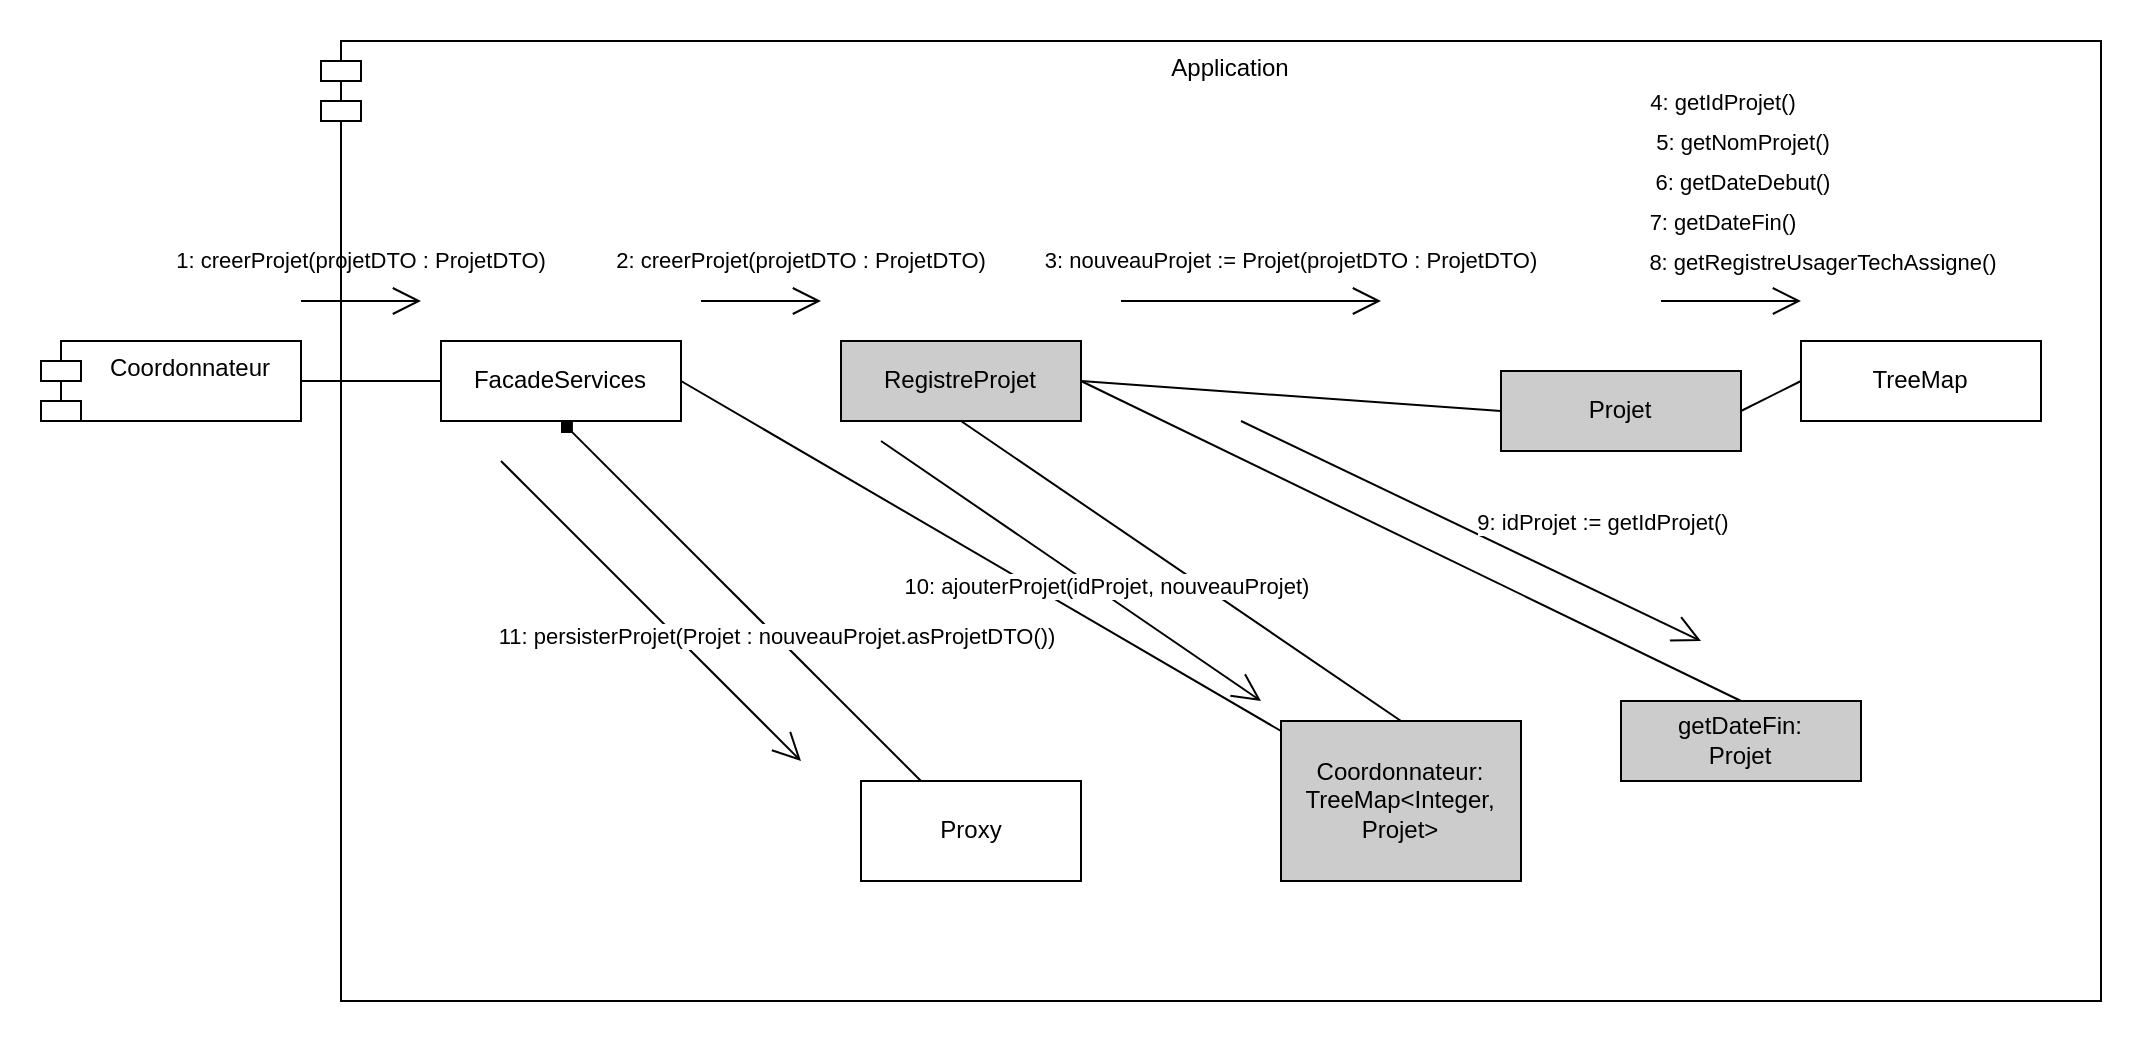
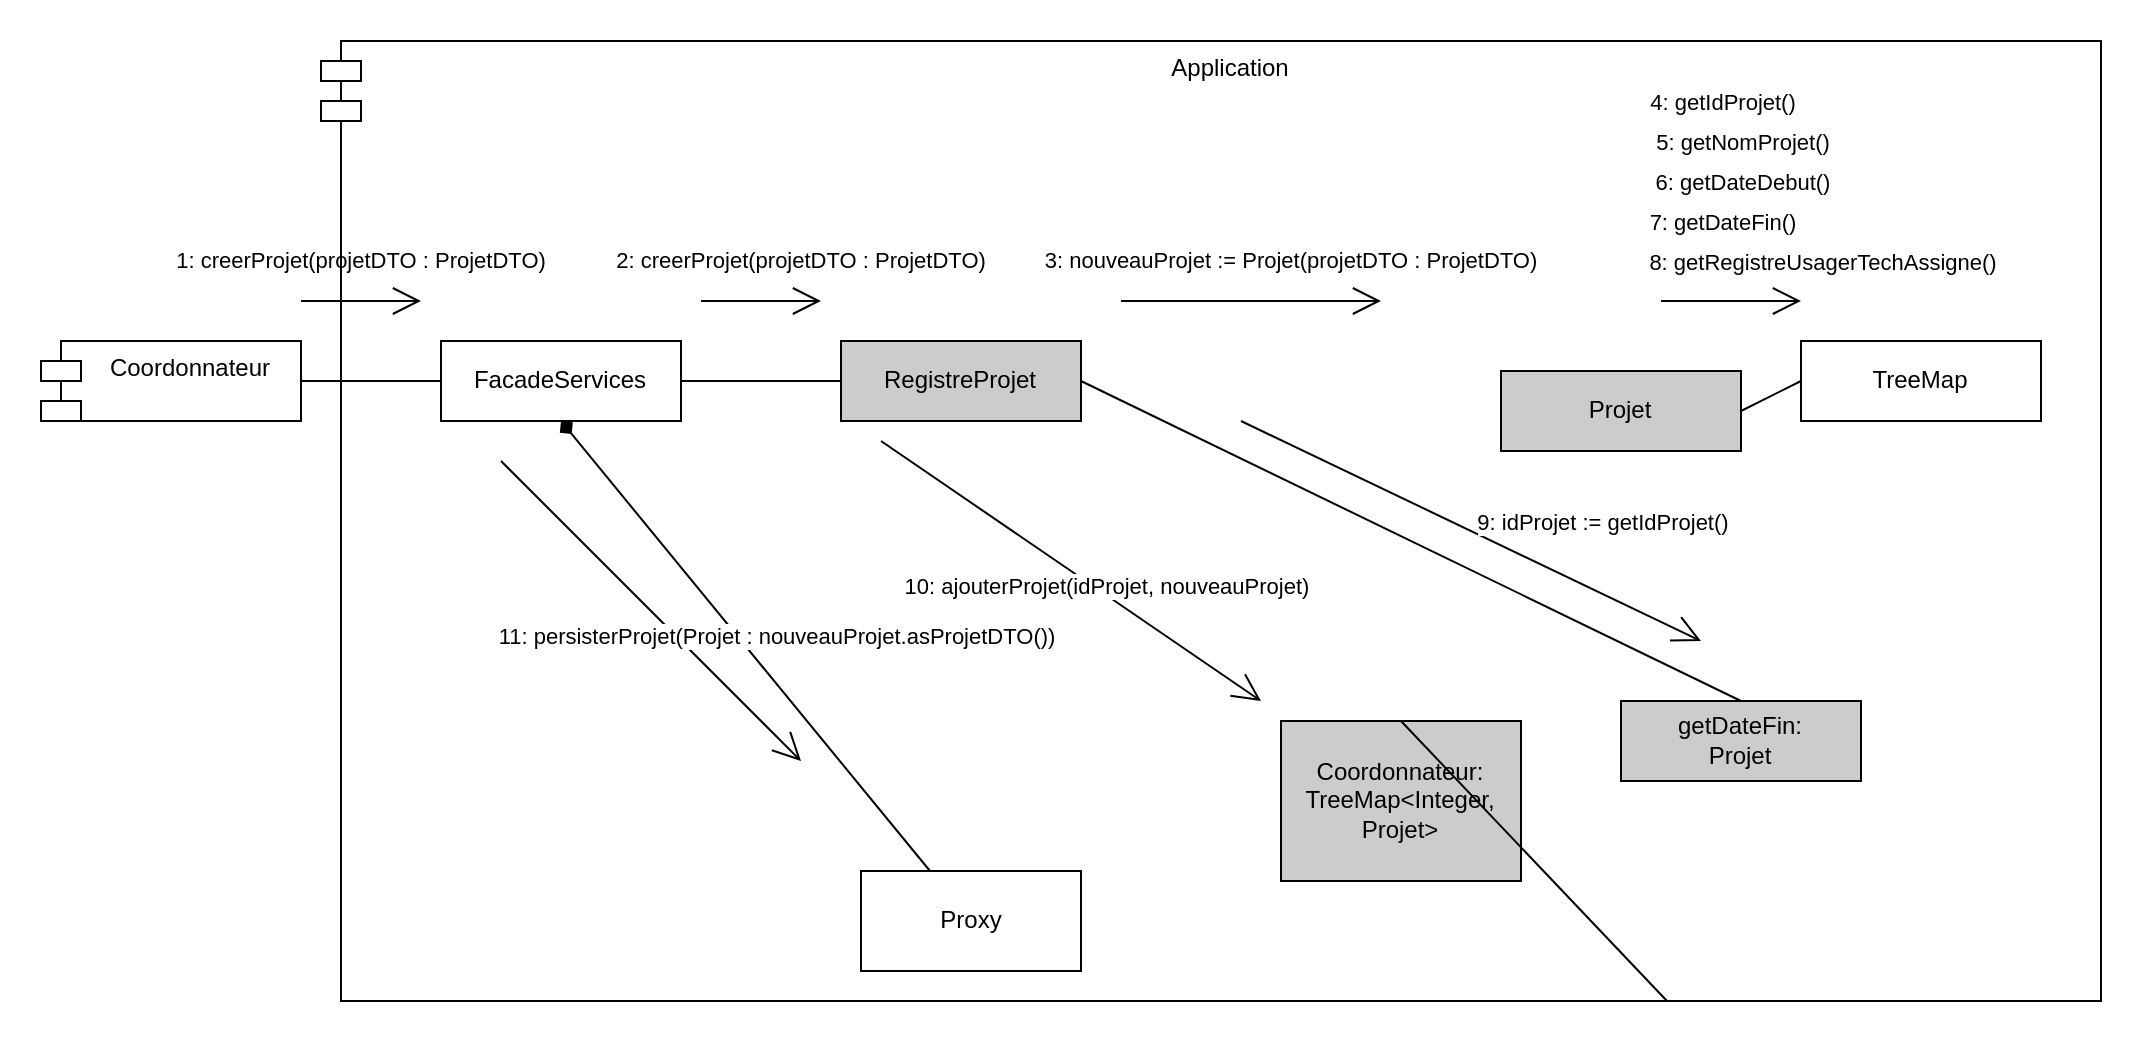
  <mxCell id="0" />
  <mxCell id="1" parent="0" />
  <mxCell id="2" value="Application" style="shape=module;align=left;spacingLeft=20;align=center;verticalAlign=top;" vertex="1" parent="1"><mxGeometry x="160" y="20" width="890" height="480" as="geometry" /></mxCell>
  <mxCell id="3" value="Coordonnateur" style="shape=module;align=left;spacingLeft=20;align=center;verticalAlign=top;" parent="1" vertex="1"><mxGeometry x="20" y="170" width="130" height="40" as="geometry" /></mxCell>
  <mxCell id="4" value="FacadeServices" style="rounded=0;whiteSpace=wrap;html=1;fillColor=#FFFFFF;" parent="1" vertex="1"><mxGeometry x="220" y="170" width="120" height="40" as="geometry" /></mxCell>
  <mxCell id="5" value="" style="endArrow=none;html=1;rounded=0;exitX=1;exitY=0.5;exitDx=0;exitDy=0;entryX=0;entryY=0.5;entryDx=0;entryDy=0;" parent="1" source="3" target="4" edge="1"><mxGeometry width="50" height="50" relative="1" as="geometry"><mxPoint x="340" y="250" as="sourcePoint" /><mxPoint x="230" y="190" as="targetPoint" /></mxGeometry></mxCell>
  <mxCell id="6" value="RegistreProjet" style="rounded=0;whiteSpace=wrap;html=1;fillColor=#CCCCCC;" parent="1" vertex="1"><mxGeometry x="420" y="170" width="120" height="40" as="geometry" /></mxCell>
  <mxCell id="7" value="Projet" style="rounded=0;whiteSpace=wrap;html=1;fillColor=#CCCCCC;" parent="1" vertex="1"><mxGeometry x="750" y="185" width="120" height="40" as="geometry" /></mxCell>
  <mxCell id="8" value="TreeMap" style="rounded=0;whiteSpace=wrap;html=1;" parent="1" vertex="1"><mxGeometry x="900" y="170" width="120" height="40" as="geometry" /></mxCell>
  <mxCell id="9" value="&lt;div&gt;Coordonnateur:&lt;/div&gt;&lt;div&gt;TreeMap&amp;lt;Integer, Projet&amp;gt;&lt;br&gt;&lt;/div&gt;" style="rounded=0;whiteSpace=wrap;html=1;fillColor=#CCCCCC;" parent="1" vertex="1"><mxGeometry x="640" y="360" width="120" height="80" as="geometry" /></mxCell>
  <mxCell id="10" value="&lt;div&gt;getDateFin:&lt;/div&gt;&lt;div&gt;Projet&lt;br&gt;&lt;/div&gt;" style="rounded=0;whiteSpace=wrap;html=1;fillColor=#CCCCCC;" parent="1" vertex="1"><mxGeometry x="810" y="350" width="120" height="40" as="geometry" /></mxCell>
- <mxCell id="11" value="" style="endArrow=none;html=1;rounded=0;exitX=1;exitY=0.5;exitDx=0;exitDy=0;" parent="1" source="4" target="9" edge="1"><mxGeometry width="50" height="50" relative="1" as="geometry"><mxPoint x="490" y="280" as="sourcePoint" /><mxPoint x="540" y="230" as="targetPoint" /></mxGeometry></mxCell>
- <mxCell id="12" value="" style="endArrow=none;html=1;rounded=0;entryX=1;entryY=0.5;entryDx=0;entryDy=0;exitX=0;exitY=0.5;exitDx=0;exitDy=0;" parent="1" source="7" target="6" edge="1"><mxGeometry width="50" height="50" relative="1" as="geometry"><mxPoint x="490" y="280" as="sourcePoint" /><mxPoint x="540" y="230" as="targetPoint" /></mxGeometry></mxCell>
+ <mxCell id="11" value="" style="endArrow=none;html=1;rounded=0;exitX=1;exitY=0.5;exitDx=0;exitDy=0;entryX=0;entryY=0.5;entryDx=0;entryDy=0;" parent="1" source="4" target="6" edge="1"><mxGeometry width="50" height="50" relative="1" as="geometry"><mxPoint x="490" y="280" as="sourcePoint" /><mxPoint x="540" y="230" as="targetPoint" /></mxGeometry></mxCell>
  <mxCell id="13" value="" style="endArrow=none;html=1;rounded=0;entryX=1;entryY=0.5;entryDx=0;entryDy=0;exitX=0;exitY=0.5;exitDx=0;exitDy=0;" parent="1" source="8" target="7" edge="1"><mxGeometry width="50" height="50" relative="1" as="geometry"><mxPoint x="490" y="280" as="sourcePoint" /><mxPoint x="540" y="230" as="targetPoint" /></mxGeometry></mxCell>
- <mxCell id="14" value="" style="endArrow=none;html=1;rounded=0;entryX=0.5;entryY=1;entryDx=0;entryDy=0;exitX=0.5;exitY=0;exitDx=0;exitDy=0;" parent="1" source="9" target="6" edge="1"><mxGeometry width="50" height="50" relative="1" as="geometry"><mxPoint x="490" y="280" as="sourcePoint" /><mxPoint x="540" y="230" as="targetPoint" /></mxGeometry></mxCell>
+ <mxCell id="14" value="" style="endArrow=none;html=1;rounded=0;exitX=0.5;exitY=0;exitDx=0;exitDy=0;" parent="1" source="9" target="2" edge="1"><mxGeometry width="50" height="50" relative="1" as="geometry"><mxPoint x="490" y="280" as="sourcePoint" /><mxPoint x="540" y="230" as="targetPoint" /></mxGeometry></mxCell>
  <mxCell id="15" value="" style="endArrow=none;html=1;rounded=0;exitX=0.5;exitY=0;exitDx=0;exitDy=0;" parent="1" source="10" edge="1"><mxGeometry width="50" height="50" relative="1" as="geometry"><mxPoint x="490" y="280" as="sourcePoint" /><mxPoint x="540" y="190" as="targetPoint" /></mxGeometry></mxCell>
  <mxCell id="16" value="" style="endArrow=open;endFill=1;endSize=12;html=1;rounded=0;" parent="1" edge="1"><mxGeometry width="160" relative="1" as="geometry"><mxPoint x="150" y="150" as="sourcePoint" /><mxPoint x="210" y="150" as="targetPoint" /></mxGeometry></mxCell>
  <mxCell id="17" value="1: creerProjet(projetDTO : ProjetDTO)" style="text;html=1;align=center;verticalAlign=middle;resizable=0;points=[];autosize=1;strokeColor=none;fillColor=none;fontSize=11;" parent="1" vertex="1"><mxGeometry x="85" y="120" width="190" height="20" as="geometry" /></mxCell>
  <mxCell id="18" value="" style="endArrow=open;endFill=1;endSize=12;html=1;rounded=0;" parent="1" edge="1"><mxGeometry width="160" relative="1" as="geometry"><mxPoint x="350" y="150" as="sourcePoint" /><mxPoint x="410" y="150" as="targetPoint" /></mxGeometry></mxCell>
  <mxCell id="19" value="2: creerProjet(projetDTO : ProjetDTO)" style="text;html=1;align=center;verticalAlign=middle;resizable=0;points=[];autosize=1;strokeColor=none;fillColor=none;fontSize=11;" parent="1" vertex="1"><mxGeometry x="305" y="120" width="190" height="20" as="geometry" /></mxCell>
  <mxCell id="20" value="" style="endArrow=open;endFill=1;endSize=12;html=1;rounded=0;" parent="1" edge="1"><mxGeometry width="160" relative="1" as="geometry"><mxPoint x="560" y="150" as="sourcePoint" /><mxPoint x="690" y="150" as="targetPoint" /></mxGeometry></mxCell>
  <mxCell id="21" value="3: nouveauProjet := Projet(projetDTO : ProjetDTO)" style="text;html=1;align=center;verticalAlign=middle;resizable=0;points=[];autosize=1;strokeColor=none;fillColor=none;fontSize=11;" parent="1" vertex="1"><mxGeometry x="520" y="120" width="250" height="20" as="geometry" /></mxCell>
  <mxCell id="22" value="" style="endArrow=open;endFill=1;endSize=12;html=1;rounded=0;fontSize=11;" parent="1" edge="1"><mxGeometry width="160" relative="1" as="geometry"><mxPoint x="830" y="150" as="sourcePoint" /><mxPoint x="900" y="150" as="targetPoint" /></mxGeometry></mxCell>
  <mxCell id="23" value="4: getIdProjet()" style="edgeLabel;html=1;align=center;verticalAlign=middle;resizable=0;points=[];fontSize=11;labelPosition=center;verticalLabelPosition=middle;" parent="22" connectable="0" vertex="1"><mxGeometry x="0.314" y="1" relative="1" as="geometry"><mxPoint x="-16" y="-99" as="offset" /></mxGeometry></mxCell>
  <mxCell id="24" value="5: getNomProjet()" style="edgeLabel;html=1;align=center;verticalAlign=middle;resizable=0;points=[];fontSize=11;labelPosition=center;verticalLabelPosition=middle;" parent="22" connectable="0" vertex="1"><mxGeometry x="0.457" y="-1" relative="1" as="geometry"><mxPoint x="-11" y="-81" as="offset" /></mxGeometry></mxCell>
  <mxCell id="25" value="6: getDateDebut()" style="edgeLabel;html=1;align=center;verticalAlign=middle;resizable=0;points=[];fontSize=11;labelPosition=center;verticalLabelPosition=middle;" parent="22" connectable="0" vertex="1"><mxGeometry x="0.429" y="3" relative="1" as="geometry"><mxPoint x="-10" y="-57" as="offset" /></mxGeometry></mxCell>
  <mxCell id="26" value="7: getDateFin()" style="edgeLabel;html=1;align=center;verticalAlign=middle;resizable=0;points=[];fontSize=11;labelPosition=center;verticalLabelPosition=middle;" parent="22" connectable="0" vertex="1"><mxGeometry x="0.371" y="3" relative="1" as="geometry"><mxPoint x="-18" y="-37" as="offset" /></mxGeometry></mxCell>
  <mxCell id="27" value="8: getRegistreUsagerTechAssigne()" style="edgeLabel;html=1;align=center;verticalAlign=middle;resizable=0;points=[];fontSize=11;labelPosition=center;verticalLabelPosition=middle;" parent="22" connectable="0" vertex="1"><mxGeometry x="0.257" y="4" relative="1" as="geometry"><mxPoint x="36" y="-16" as="offset" /></mxGeometry></mxCell>
  <mxCell id="28" value="" style="endArrow=open;endFill=1;endSize=12;html=1;rounded=0;fontSize=11;" parent="1" edge="1"><mxGeometry width="160" relative="1" as="geometry"><mxPoint x="620" y="210" as="sourcePoint" /><mxPoint x="850" y="320" as="targetPoint" /></mxGeometry></mxCell>
  <mxCell id="29" value="9: idProjet := getIdProjet()" style="edgeLabel;html=1;align=center;verticalAlign=middle;resizable=0;points=[];fontSize=11;" parent="28" connectable="0" vertex="1"><mxGeometry x="0.508" y="3" relative="1" as="geometry"><mxPoint x="6" y="-30" as="offset" /></mxGeometry></mxCell>
  <mxCell id="30" value="" style="endArrow=open;endFill=1;endSize=12;html=1;rounded=0;fontSize=11;" parent="1" edge="1"><mxGeometry width="160" relative="1" as="geometry"><mxPoint x="440" y="220" as="sourcePoint" /><mxPoint x="630" y="350" as="targetPoint" /></mxGeometry></mxCell>
  <mxCell id="31" value="10: ajouterProjet(idProjet, nouveauProjet)" style="edgeLabel;html=1;align=center;verticalAlign=middle;resizable=0;points=[];fontSize=11;" parent="30" connectable="0" vertex="1"><mxGeometry x="0.5" relative="1" as="geometry"><mxPoint x="-30" y="-25" as="offset" /></mxGeometry></mxCell>
- <mxCell id="32" value="Proxy" style="html=1;" vertex="1" parent="1"><mxGeometry x="430" y="390" width="110" height="50" as="geometry" /></mxCell>
+ <mxCell id="32" value="Proxy" style="html=1;" vertex="1" parent="1"><mxGeometry x="430" y="435" width="110" height="50" as="geometry" /></mxCell>
  <mxCell id="33" value="" style="endArrow=diamond;html=1;rounded=0;entryX=0.5;entryY=1;entryDx=0;entryDy=0;" edge="1" parent="1" source="32" target="4"><mxGeometry width="50" height="50" relative="1" as="geometry"><mxPoint x="30" y="290" as="sourcePoint" /><mxPoint x="80" y="240" as="targetPoint" /></mxGeometry></mxCell>
  <mxCell id="34" value="" style="endArrow=open;endFill=1;endSize=12;html=1;rounded=0;fontSize=11;" edge="1" parent="1"><mxGeometry width="160" relative="1" as="geometry"><mxPoint x="250" y="230" as="sourcePoint" /><mxPoint x="400" y="380" as="targetPoint" /></mxGeometry></mxCell>
  <mxCell id="35" value="11: persisterProjet(Projet : nouveauProjet.asProjetDTO())" style="edgeLabel;html=1;align=center;verticalAlign=middle;resizable=0;points=[];fontSize=11;" connectable="0" vertex="1" parent="34"><mxGeometry x="0.5" relative="1" as="geometry"><mxPoint x="25" y="-25" as="offset" /></mxGeometry></mxCell>
